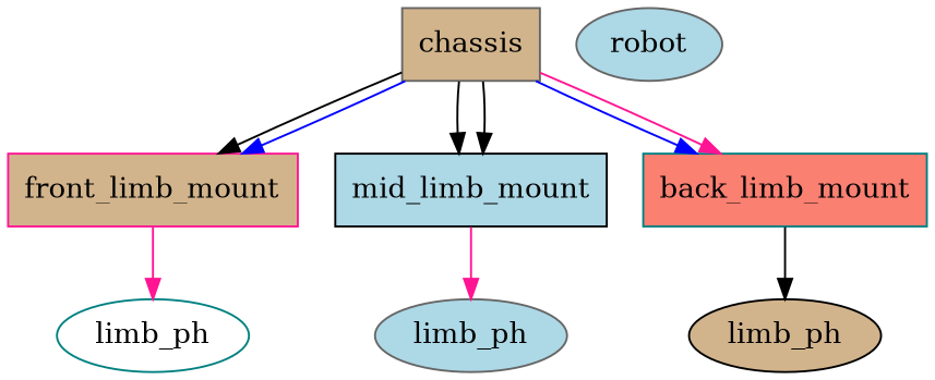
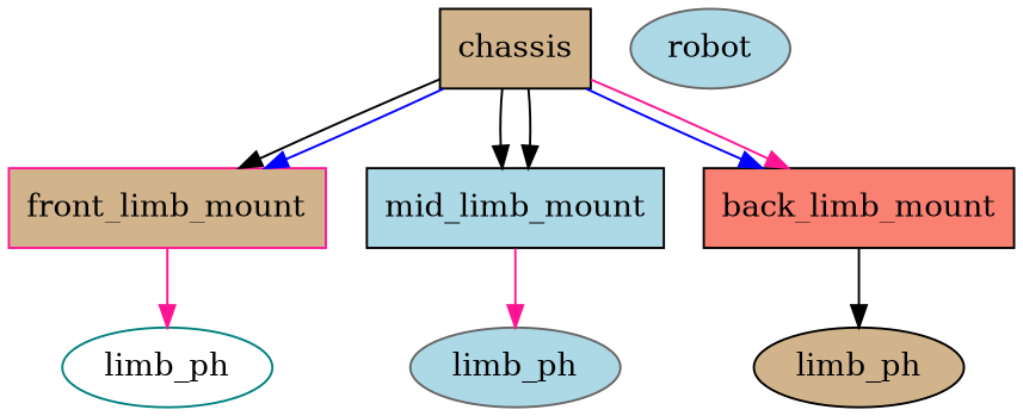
  digraph {
    node [color=gray40 fillcolor=tan style=filled]
    edge [axis_angle="0 1 0 90" color=black type=fixed]
-   chassis [base=true density=5.0 length=0.3 shape=capsule]
+   chassis [base=true color=black density=5.0 length=0.3 shape=capsule]
    front_limb_mount [color=deeppink length=0.1 radius=0.025 shape=capsule]
    mid_limb_mount [color=black fillcolor=lightblue length=0.1 radius=0.025 shape=capsule]
-   back_limb_mount [color=teal fillcolor=salmon length=0.1 radius=0.025 shape=capsule]
+   back_limb_mount [color=black fillcolor=salmon length=0.1 radius=0.025 shape=capsule]
    n5 [color=teal fillcolor=white label=limb_ph]
    n6 [fillcolor=lightblue label=limb_ph]
    n7 [color=black label=limb_ph]
    n8 [fillcolor=lightblue label=robot]
    subgraph sub_1 {
      chassis
      front_limb_mount
      mid_limb_mount
      back_limb_mount
      n5
      n6
      n7
    }
    subgraph sub_2 {
      n8
    }
    chassis -> front_limb_mount [offset=0.0]
    chassis -> front_limb_mount [color=blue mirror=true offset=0.0]
    chassis -> mid_limb_mount [offset=0.5]
    chassis -> mid_limb_mount [mirror=true offset=0.5]
    chassis -> back_limb_mount [color=blue offset=1.0]
    chassis -> back_limb_mount [color=deeppink mirror=true offset=1.0]
    front_limb_mount -> n5 [color=deeppink axis_angle="" type=""]
    mid_limb_mount -> n6 [color=deeppink axis_angle="" type=""]
    back_limb_mount -> n7 [axis_angle="" type=""]
  }
